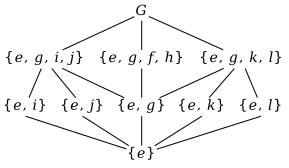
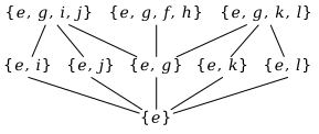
  graph {
    nodesep=0.2
    rankdir=TB
    ranksep=0.4
    splines=line
    node [fixedsize=true shape=none]
    n1 [height=0.25 label=<{<I>e</I>, <I>g</I>, <I>i</I>, <I>j</I>}> width=1.1]
    n2 [height=0.25 label=<{<I>e</I>, <I>g</I>, <I>f</I>, <I>h</I>}> width=1.15]
    n3 [height=0.25 label=<{<I>e</I>, <I>g</I>, <I>k</I>, <I>l</I>}> width=1.18]
    n4 [height=0.25 label=<{<I>e</I>, <I>i</I>}> width=0.59]
    n5 [height=0.25 label=<{<I>e</I>, <I>j</I>}> width=0.59]
    n6 [height=0.25 label=<{<I>e</I>, <I>g</I>}> width=0.63]
    n7 [height=0.25 label=<{<I>e</I>, <I>k</I>}> width=0.63]
    n8 [height=0.25 label=<{<I>e</I>, <I>l</I>}> width=0.59]
-   n9 [height=0.22 label=<<I>G</I>> width=0.2]
    n10 [height=0.25 label=<{<I>e</I>}> width=0.4]
    subgraph sub_1 {
      rank=same
      n1
      n2
      n3
    }
    subgraph sub_2 {
      rank=same
      n4
      n5
      n6
      n7
      n8
    }
    n1 -- n4
    n1 -- n5
    n1 -- n6
    n2 -- n6
    n3 -- n6
    n3 -- n7
    n3 -- n8
    n4 -- n10 [tailport=s]
    n5 -- n10 [tailport=s]
    n6 -- n10 [tailport=s]
    n7 -- n10 [tailport=s]
    n8 -- n10 [tailport=s]
-   n9 -- n1
-   n9 -- n2
-   n9 -- n3
  }
